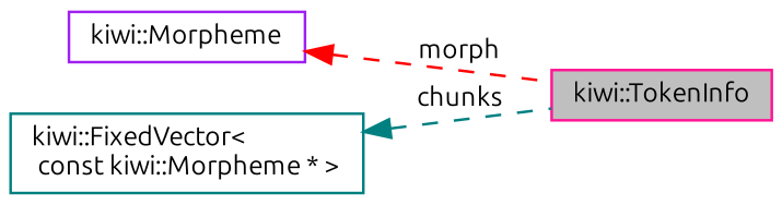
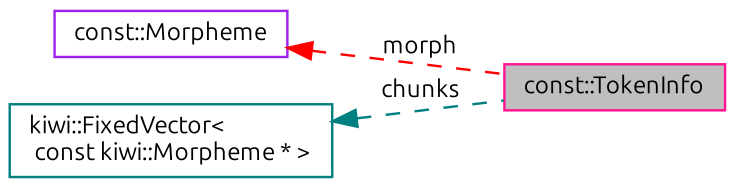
  digraph {
    fontname=Ubuntu
    rankdir=LR
    node [fillcolor=white fontname=Ubuntu fontsize=10 shape=record style=filled]
    edge [dir=back fontname=Ubuntu fontsize=10 labelfontname=Helvetica labelfontsize=10 style=dashed]
-   n1 [color=deeppink fillcolor=grey75 fontcolor=black height=0.2 label="kiwi::TokenInfo" width=0.4]
-   n2 [color=purple height=0.2 label="kiwi::Morpheme" width=0.4]
+   n1 [color=deeppink fillcolor=grey75 fontcolor=black height=0.2 label="const::TokenInfo" width=0.4]
+   n2 [color=purple height=0.2 label="const::Morpheme" width=0.4]
    n3 [color=teal height=0.2 label="kiwi::FixedVector\<\l const kiwi::Morpheme * \>" width=0.4]
    n2 -> n1 [color=red label=" morph"]
    n3 -> n1 [color=teal label=" chunks"]
  }
